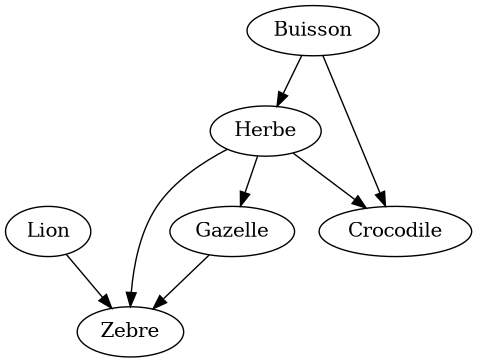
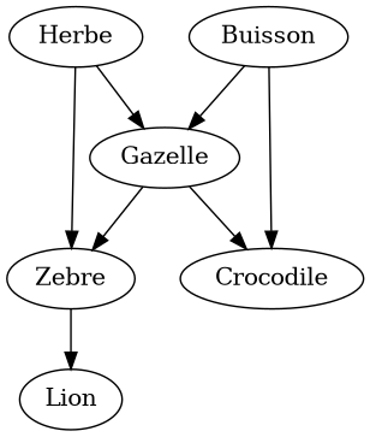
  digraph {
    Herbe
    Zebre
    Gazelle
    Lion
    Crocodile
    Buisson
    Herbe -> Zebre
    Herbe -> Gazelle
-   Lion -> Zebre
+   Zebre -> Lion
    Gazelle -> Zebre
-   Herbe -> Crocodile
-   Buisson -> Herbe
+   Gazelle -> Crocodile
+   Buisson -> Gazelle
    Buisson -> Crocodile
  }
